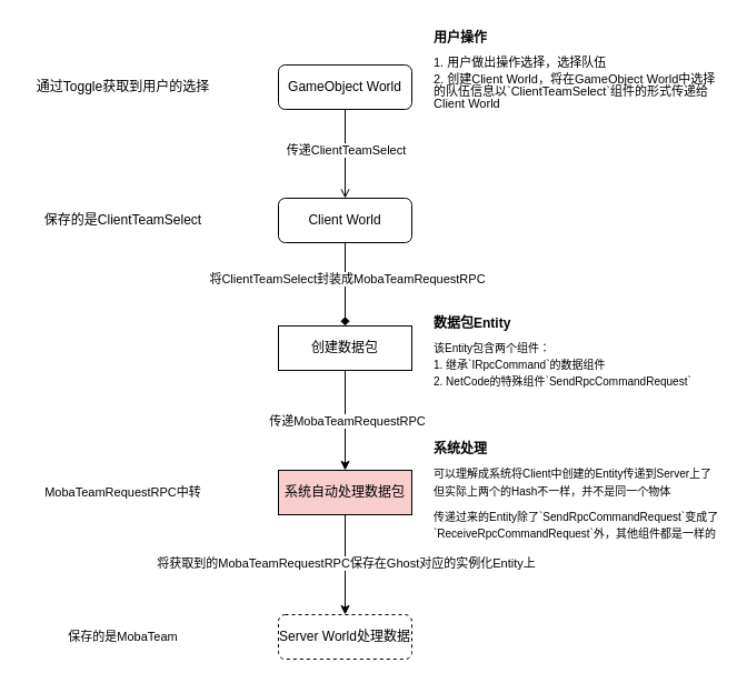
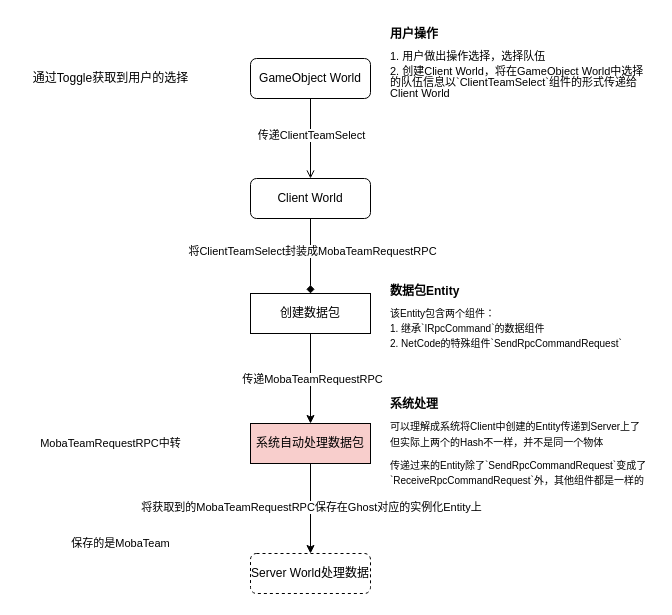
  <mxCell id="0" />
  <mxCell id="1" parent="0" />
  <mxCell id="2" value="" style="edgeStyle=orthogonalEdgeStyle;rounded=0;orthogonalLoop=1;jettySize=auto;html=1;endArrow=diamond;" parent="1" source="4" target="7" edge="1"><mxGeometry relative="1" as="geometry" /></mxCell>
  <mxCell id="3" value="将ClientTeamSelect封装成MobaTeamRequestRPC" style="edgeLabel;html=1;align=center;verticalAlign=middle;resizable=0;points=[];" vertex="1" connectable="0" parent="2"><mxGeometry x="-0.135" y="1" relative="1" as="geometry"><mxPoint as="offset" /></mxGeometry></mxCell>
  <mxCell id="4" value="Client World" style="rounded=1;whiteSpace=wrap;html=1;fontSize=12;glass=0;strokeWidth=1;shadow=0;" parent="1" vertex="1"><mxGeometry x="250" y="178" width="120" height="40" as="geometry" /></mxCell>
  <mxCell id="5" value="" style="edgeStyle=orthogonalEdgeStyle;rounded=0;orthogonalLoop=1;jettySize=auto;html=1;" parent="1" source="7" target="11" edge="1"><mxGeometry relative="1" as="geometry" /></mxCell>
  <mxCell id="6" value="传递MobaTeamRequestRPC" style="edgeLabel;html=1;align=center;verticalAlign=middle;resizable=0;points=[];" vertex="1" connectable="0" parent="5"><mxGeometry x="0.001" y="1" relative="1" as="geometry"><mxPoint as="offset" /></mxGeometry></mxCell>
  <mxCell id="7" value="创建数据包" style="rounded=0;whiteSpace=wrap;html=1;verticalAlign=middle;" parent="1" vertex="1"><mxGeometry x="250" y="293" width="120" height="40" as="geometry" /></mxCell>
  <mxCell id="8" value="&lt;p style=&quot;line-height: 100%;&quot;&gt;&lt;/p&gt;&lt;h1 style=&quot;margin-top: 0px; line-height: 100%; margin-bottom: 5px;&quot;&gt;&lt;font style=&quot;font-size: 12px;&quot;&gt;数据包Entity&lt;/font&gt;&lt;/h1&gt;&lt;p style=&quot;line-height: 100%; font-size: 11px; margin-top: 4px; margin-bottom: 4px;&quot;&gt;&lt;font style=&quot;font-size: 10px;&quot;&gt;该Entity包含两个组件：&lt;/font&gt;&lt;/p&gt;&lt;p style=&quot;line-height: 100%; font-size: 11px; margin-top: 4px; margin-bottom: 4px; margin-right: 0px;&quot;&gt;&lt;font style=&quot;font-size: 10px;&quot;&gt;1. 继承`IRpcCommand`的数据组件&lt;/font&gt;&lt;/p&gt;&lt;p style=&quot;line-height: 100%; font-size: 11px; margin-top: 4px; margin-bottom: 4px;&quot;&gt;&lt;font style=&quot;font-size: 10px;&quot;&gt;2. NetCode的特殊组件`SendRpcCommandRequest`&lt;/font&gt;&lt;/p&gt;&lt;p&gt;&lt;/p&gt;" style="text;html=1;whiteSpace=wrap;overflow=hidden;rounded=0;spacing=0;verticalAlign=top;horizontal=1;spacingTop=-20;" parent="1" vertex="1"><mxGeometry x="390" y="278" width="260" height="70" as="geometry" /></mxCell>
  <mxCell id="9" value="" style="edgeStyle=orthogonalEdgeStyle;rounded=0;orthogonalLoop=1;jettySize=auto;html=1;" parent="1" source="11" target="13" edge="1"><mxGeometry relative="1" as="geometry" /></mxCell>
  <mxCell id="10" value="将获取到的MobaTeamRequestRPC保存在Ghost对应的实例化Entity上" style="edgeLabel;html=1;align=center;verticalAlign=middle;resizable=0;points=[];" vertex="1" connectable="0" parent="9"><mxGeometry x="-0.037" relative="1" as="geometry"><mxPoint as="offset" /></mxGeometry></mxCell>
  <mxCell id="11" value="系统自动处理数据包" style="rounded=0;whiteSpace=wrap;html=1;verticalAlign=middle;fillColor=#f8cecc;" parent="1" vertex="1"><mxGeometry x="250" y="423" width="120" height="40" as="geometry" /></mxCell>
  <mxCell id="12" value="&lt;p style=&quot;line-height: 100%;&quot;&gt;&lt;/p&gt;&lt;h1 style=&quot;margin-top: 0px; line-height: 100%; margin-bottom: 5px;&quot;&gt;&lt;font style=&quot;font-size: 12px;&quot;&gt;系统处理&lt;/font&gt;&lt;/h1&gt;&lt;p style=&quot;line-height: 100%; font-size: 11px; margin-top: 4px; margin-bottom: 4px;&quot;&gt;&lt;font style=&quot;font-size: 10px;&quot;&gt;可以理解成系统将Client中创建的Entity传递到Server上了&lt;/font&gt;&lt;/p&gt;&lt;p style=&quot;line-height: 100%; margin-top: 0px; margin-bottom: 0px;&quot;&gt;&lt;span style=&quot;font-size: 10px;&quot;&gt;但实际上两个的Hash不一样，&lt;/span&gt;&lt;span style=&quot;font-size: 10px; background-color: initial;&quot;&gt;并不是同一个物体&lt;/span&gt;&lt;br&gt;&lt;/p&gt;&lt;p style=&quot;line-height: 100%; font-size: 11px; margin-top: 0px; margin-bottom: 0px;&quot;&gt;&lt;font style=&quot;font-size: 10px;&quot;&gt;&lt;br&gt;&lt;/font&gt;&lt;/p&gt;&lt;p style=&quot;line-height: 100%; font-size: 11px; margin-top: 0px; margin-bottom: 0px;&quot;&gt;&lt;font style=&quot;font-size: 10px;&quot;&gt;传递过来的Entity除了`SendRpcCommandRequest`变成了&lt;/font&gt;&lt;/p&gt;&lt;p style=&quot;line-height: 100%; font-size: 11px; margin-top: 4px; margin-bottom: 4px;&quot;&gt;&lt;font style=&quot;font-size: 10px;&quot;&gt;`ReceiveRpcCommandRequest`外，其他组件都是一样的&lt;/font&gt;&lt;/p&gt;&lt;p&gt;&lt;/p&gt;" style="text;html=1;whiteSpace=wrap;overflow=hidden;rounded=0;spacing=0;verticalAlign=top;horizontal=1;spacingTop=-20;" parent="1" vertex="1"><mxGeometry x="390" y="390.5" width="260" height="105" as="geometry" /></mxCell>
  <mxCell id="13" value="Server World处理数据" style="rounded=1;whiteSpace=wrap;html=1;fontSize=12;glass=0;strokeWidth=1;shadow=0;dashed=1;" parent="1" vertex="1"><mxGeometry x="250" y="553" width="120" height="40" as="geometry" /></mxCell>
  <mxCell id="14" value="" style="edgeStyle=orthogonalEdgeStyle;rounded=0;orthogonalLoop=1;jettySize=auto;html=1;endArrow=open;" edge="1" parent="1" source="16" target="4"><mxGeometry relative="1" as="geometry" /></mxCell>
  <mxCell id="15" value="传递ClientTeamSelect" style="edgeLabel;html=1;align=center;verticalAlign=middle;resizable=0;points=[];" vertex="1" connectable="0" parent="14"><mxGeometry x="-0.098" relative="1" as="geometry"><mxPoint as="offset" /></mxGeometry></mxCell>
  <mxCell id="16" value="GameObject World" style="rounded=1;whiteSpace=wrap;html=1;fontSize=12;glass=0;strokeWidth=1;shadow=0;" vertex="1" parent="1"><mxGeometry x="250" y="58" width="120" height="40" as="geometry" /></mxCell>
  <mxCell id="17" value="&lt;p style=&quot;line-height: 100%;&quot;&gt;&lt;/p&gt;&lt;h1 style=&quot;margin-top: 0px; line-height: 100%; margin-bottom: 5px;&quot;&gt;&lt;font style=&quot;font-size: 12px;&quot;&gt;用户操作&lt;/font&gt;&lt;/h1&gt;&lt;p style=&quot;line-height: 100%; font-size: 11px; margin: 4px 0px;&quot;&gt;1. 用户做出操作选择，选择队伍&lt;/p&gt;&lt;p style=&quot;line-height: 100%; font-size: 11px; margin-top: 4px; margin-bottom: 4px;&quot;&gt;2. 创建Client World，将在GameObject World中选择的队伍信息以`ClientTeamSelect`组件的形式传递给Client World&lt;/p&gt;&lt;p&gt;&lt;/p&gt;" style="text;html=1;whiteSpace=wrap;overflow=hidden;rounded=0;spacing=0;verticalAlign=top;horizontal=1;spacingTop=-20;" vertex="1" parent="1"><mxGeometry x="390" y="20.5" width="260" height="115" as="geometry" /></mxCell>
- <mxCell id="18" value="保存的是ClientTeamSelect" style="text;html=1;align=center;verticalAlign=middle;resizable=0;points=[];autosize=1;strokeColor=none;fillColor=none;" vertex="1" parent="1"><mxGeometry x="30" y="183" width="160" height="30" as="geometry" /></mxCell>
  <mxCell id="19" value="通过Toggle获取到用户的选择" style="text;html=1;align=center;verticalAlign=middle;resizable=0;points=[];autosize=1;strokeColor=none;fillColor=none;" vertex="1" parent="1"><mxGeometry x="20" y="63" width="180" height="30" as="geometry" /></mxCell>
  <mxCell id="20" value="&lt;span style=&quot;font-size: 11px; background-color: rgb(255, 255, 255);&quot;&gt;MobaTeamRequestRPC中转&lt;/span&gt;" style="text;html=1;align=center;verticalAlign=middle;resizable=0;points=[];autosize=1;strokeColor=none;fillColor=none;" vertex="1" parent="1"><mxGeometry x="30" y="428" width="160" height="30" as="geometry" /></mxCell>
- <mxCell id="21" value="&lt;span style=&quot;font-size: 11px; background-color: rgb(255, 255, 255);&quot;&gt;保存的是MobaTeam&lt;/span&gt;" style="text;html=1;align=center;verticalAlign=middle;resizable=0;points=[];autosize=1;strokeColor=none;fillColor=none;" vertex="1" parent="1"><mxGeometry x="50" y="558" width="120" height="30" as="geometry" /></mxCell>
+ <mxCell id="21" value="&lt;span style=&quot;font-size: 11px; background-color: rgb(255, 255, 255);&quot;&gt;保存的是MobaTeam&lt;/span&gt;" style="text;html=1;align=center;verticalAlign=middle;resizable=0;points=[];autosize=1;strokeColor=none;fillColor=none;" vertex="1" parent="1"><mxGeometry x="60" y="528" width="120" height="30" as="geometry" /></mxCell>
